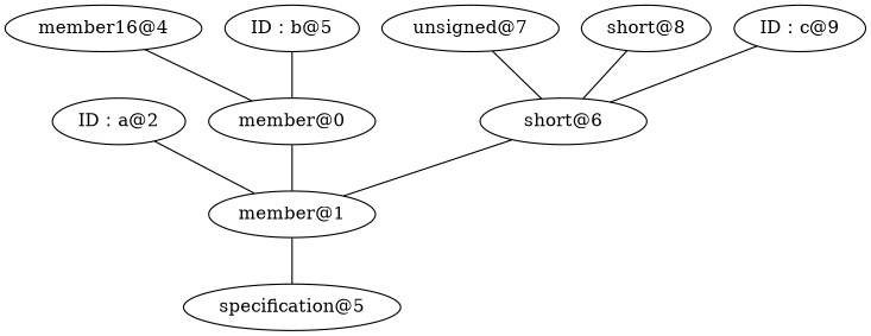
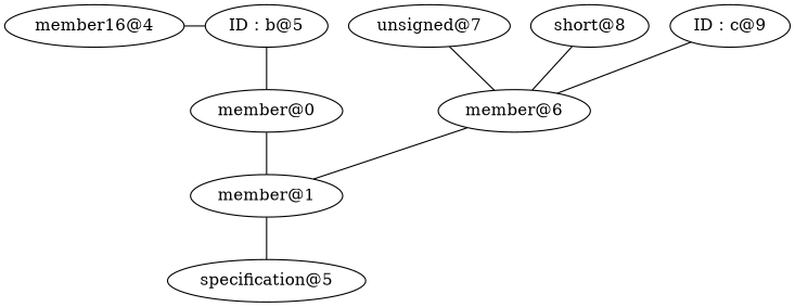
  graph {
    n1 [label="specification@5"]
    n2 [label="member@1"]
-   "ID：a@2"
    n4 [label="member@0"]
-   "member@6" [label="short@6"]
+   "member@6"
    n6 [label="member16@4"]
    "ID：b@5"
    "unsigned@7"
    "short@8"
    "ID：c@9"
    subgraph sub_1 {
      rank=same
      n1
    }
    subgraph sub_2 {
      rank=same
      n2
    }
    subgraph sub_3 {
      rank=same
-     "ID：a@2"
      n4
      "member@6"
    }
    subgraph sub_4 {
      rank=same
      n6
      "ID：b@5"
      "unsigned@7"
      "short@8"
      "ID：c@9"
    }
    n2 -- n1
-   "ID：a@2" -- n2
    n4 -- n2
    "member@6" -- n2
-   n6 -- n4
+   n6 -- "ID：b@5"
    "ID：b@5" -- n4
    "unsigned@7" -- "member@6"
    "short@8" -- "member@6"
    "ID：c@9" -- "member@6"
  }
